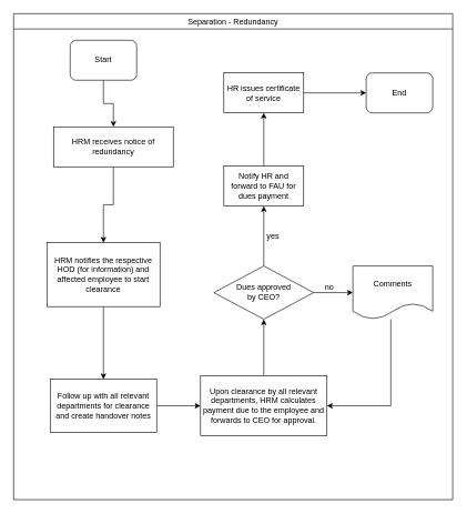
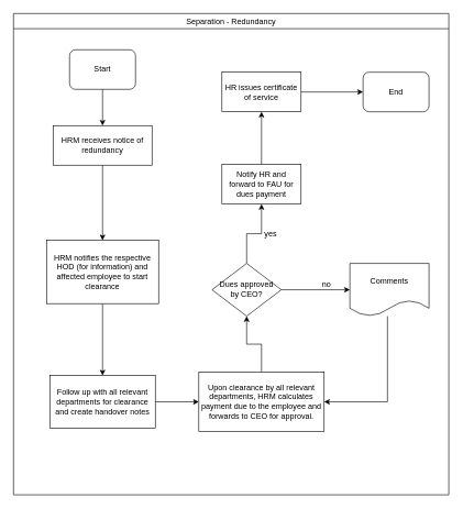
  <mxCell id="0" />
  <mxCell id="1" parent="0" />
  <mxCell id="2" value="Separation - Redundancy" style="swimlane;fontStyle=0" vertex="1" parent="1"><mxGeometry x="20" y="20" width="660" height="730" as="geometry" /></mxCell>
- <mxCell id="3" value="Start" style="rounded=1;whiteSpace=wrap;html=1;" vertex="1" parent="2"><mxGeometry x="85" y="40" width="100" height="60" as="geometry" /></mxCell>
+ <mxCell id="3" value="Start" style="rounded=1;whiteSpace=wrap;html=1;" vertex="1" parent="2"><mxGeometry x="85" y="55" width="100" height="60" as="geometry" /></mxCell>
  <mxCell id="4" value="" style="edgeStyle=orthogonalEdgeStyle;rounded=0;orthogonalLoop=1;jettySize=auto;html=1;" edge="1" parent="2" source="5" target="8"><mxGeometry relative="1" as="geometry" /></mxCell>
- <mxCell id="5" value="&lt;span lang=&quot;EN-GB&quot;&gt;HRM receives notice of redundancy &lt;/span&gt;" style="rounded=0;whiteSpace=wrap;html=1;" vertex="1" parent="2"><mxGeometry x="60" y="170" width="180" height="60" as="geometry" /></mxCell>
+ <mxCell id="5" value="&lt;span lang=&quot;EN-GB&quot;&gt;HRM receives notice of redundancy &lt;/span&gt;" style="rounded=0;whiteSpace=wrap;html=1;" vertex="1" parent="2"><mxGeometry x="60" y="170" width="150" height="60" as="geometry" /></mxCell>
  <mxCell id="6" value="" style="edgeStyle=orthogonalEdgeStyle;rounded=0;orthogonalLoop=1;jettySize=auto;html=1;" edge="1" parent="2" source="3" target="5"><mxGeometry relative="1" as="geometry"><mxPoint x="135" y="180" as="targetPoint" /></mxGeometry></mxCell>
  <mxCell id="7" value="" style="edgeStyle=orthogonalEdgeStyle;rounded=0;orthogonalLoop=1;jettySize=auto;html=1;entryX=0.5;entryY=0;entryDx=0;entryDy=0;exitX=0.5;exitY=1;exitDx=0;exitDy=0;" edge="1" parent="2" source="8" target="10"><mxGeometry relative="1" as="geometry"><mxPoint x="135" y="389" as="targetPoint" /><mxPoint x="135" y="324" as="sourcePoint" /></mxGeometry></mxCell>
  <mxCell id="8" value="&lt;span lang=&quot;EN-GB&quot;&gt;HRM notifies the respective HOD (for information) and affected employee to start clearance&lt;br&gt;&lt;/span&gt;" style="rounded=0;whiteSpace=wrap;html=1;" vertex="1" parent="2"><mxGeometry x="50" y="344" width="170" height="96" as="geometry" /></mxCell>
  <mxCell id="9" value="" style="edgeStyle=orthogonalEdgeStyle;rounded=0;orthogonalLoop=1;jettySize=auto;html=1;" edge="1" parent="2" source="10" target="12"><mxGeometry relative="1" as="geometry" /></mxCell>
  <mxCell id="10" value="&lt;span lang=&quot;EN-GB&quot;&gt;Follow up with all relevant departments for clearance and create handover notes&lt;/span&gt;" style="rounded=0;whiteSpace=wrap;html=1;" vertex="1" parent="2"><mxGeometry x="55" y="549" width="160" height="80" as="geometry" /></mxCell>
  <mxCell id="11" value="" style="edgeStyle=orthogonalEdgeStyle;rounded=0;orthogonalLoop=1;jettySize=auto;html=1;" edge="1" parent="2" source="12" target="15"><mxGeometry relative="1" as="geometry" /></mxCell>
  <mxCell id="12" value="&lt;span lang=&quot;EN-GB&quot;&gt;Upon clearance by all relevant departments, HRM calculates payment due to the employee and forwards to CEO for approval.&lt;/span&gt;" style="rounded=0;whiteSpace=wrap;html=1;" vertex="1" parent="2"><mxGeometry x="281" y="544" width="190" height="90" as="geometry" /></mxCell>
  <mxCell id="13" value="" style="edgeStyle=orthogonalEdgeStyle;rounded=0;orthogonalLoop=1;jettySize=auto;html=1;" edge="1" parent="2" source="15" target="17"><mxGeometry relative="1" as="geometry" /></mxCell>
  <mxCell id="14" value="" style="edgeStyle=orthogonalEdgeStyle;rounded=0;orthogonalLoop=1;jettySize=auto;html=1;" edge="1" parent="2" source="15" target="19"><mxGeometry relative="1" as="geometry" /></mxCell>
- <mxCell id="15" value="&lt;div&gt;Dues approved&lt;/div&gt;&lt;div&gt; by CEO?&lt;/div&gt;" style="rhombus;whiteSpace=wrap;html=1;rounded=0;" vertex="1" parent="2"><mxGeometry x="301" y="379" width="150" height="80" as="geometry" /></mxCell>
+ <mxCell id="15" value="&lt;div&gt;Dues approved&lt;/div&gt;&lt;div&gt; by CEO?&lt;/div&gt;" style="rhombus;whiteSpace=wrap;html=1;rounded=0;" vertex="1" parent="2"><mxGeometry x="301" y="379" width="105" height="80" as="geometry" /></mxCell>
  <mxCell id="16" value="" style="edgeStyle=orthogonalEdgeStyle;rounded=0;orthogonalLoop=1;jettySize=auto;html=1;entryX=1;entryY=0.5;entryDx=0;entryDy=0;exitX=0.475;exitY=1;exitDx=0;exitDy=0;exitPerimeter=0;" edge="1" parent="2" source="17" target="12"><mxGeometry relative="1" as="geometry"><mxPoint x="570" y="549" as="targetPoint" /></mxGeometry></mxCell>
  <mxCell id="17" value="Comments" style="shape=document;whiteSpace=wrap;html=1;boundedLbl=1;rounded=0;" vertex="1" parent="2"><mxGeometry x="510" y="379" width="120" height="80" as="geometry" /></mxCell>
  <mxCell id="18" value="" style="edgeStyle=orthogonalEdgeStyle;rounded=0;orthogonalLoop=1;jettySize=auto;html=1;" edge="1" parent="2" source="19" target="22"><mxGeometry relative="1" as="geometry" /></mxCell>
  <mxCell id="19" value="Notify HR and forward to FAU for dues payment" style="whiteSpace=wrap;html=1;rounded=0;" vertex="1" parent="2"><mxGeometry x="316" y="229" width="120" height="60" as="geometry" /></mxCell>
  <mxCell id="20" value="yes" style="text;html=1;strokeColor=none;fillColor=none;align=center;verticalAlign=middle;whiteSpace=wrap;rounded=0;" vertex="1" parent="2"><mxGeometry x="370" y="324" width="40" height="20" as="geometry" /></mxCell>
  <mxCell id="21" value="" style="edgeStyle=orthogonalEdgeStyle;rounded=0;orthogonalLoop=1;jettySize=auto;html=1;entryX=0;entryY=0.5;entryDx=0;entryDy=0;" edge="1" parent="2" source="22" target="23"><mxGeometry relative="1" as="geometry"><mxPoint x="516" y="119" as="targetPoint" /></mxGeometry></mxCell>
  <mxCell id="22" value="HR issues certificate of service" style="whiteSpace=wrap;html=1;rounded=0;" vertex="1" parent="2"><mxGeometry x="316" y="89" width="120" height="60" as="geometry" /></mxCell>
  <mxCell id="23" value="End" style="rounded=1;whiteSpace=wrap;html=1;" vertex="1" parent="2"><mxGeometry x="530" y="89" width="100" height="60" as="geometry" /></mxCell>
  <mxCell id="24" value="no" style="text;html=1;strokeColor=none;fillColor=none;align=center;verticalAlign=middle;whiteSpace=wrap;rounded=0;" vertex="1" parent="1"><mxGeometry x="475" y="421" width="40" height="20" as="geometry" /></mxCell>
